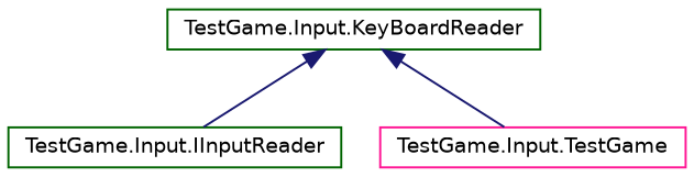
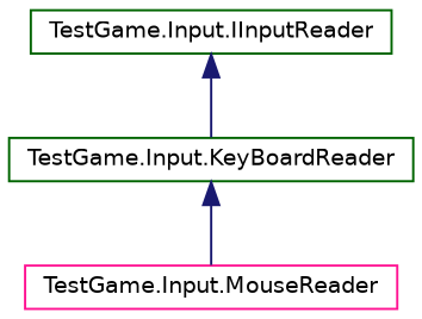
  digraph {
    rankdir=TB
    node [color=darkgreen fillcolor=white fontname=Helvetica fontsize=10 shape=record style=filled]
    edge [color=midnightblue dir=back fontname=Helvetica fontsize=10 labelfontname=Helvetica labelfontsize=10 style=solid]
    n1 [height=0.2 label="TestGame.Input.IInputReader" width=0.4]
    n2 [height=0.2 label="TestGame.Input.KeyBoardReader" width=0.4]
-   n3 [color=deeppink height=0.2 label="TestGame.Input.TestGame" width=0.4]
-   n2 -> n1
+   n3 [color=deeppink height=0.2 label="TestGame.Input.MouseReader" width=0.4]
+   n1 -> n2
    n2 -> n3
  }
